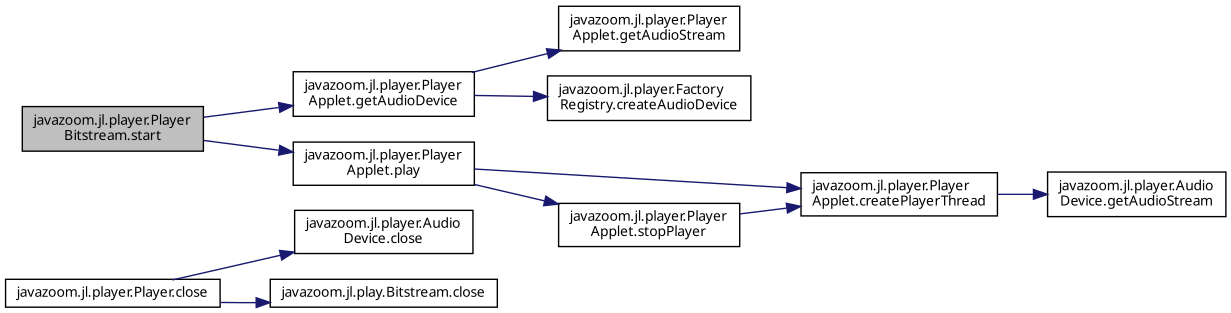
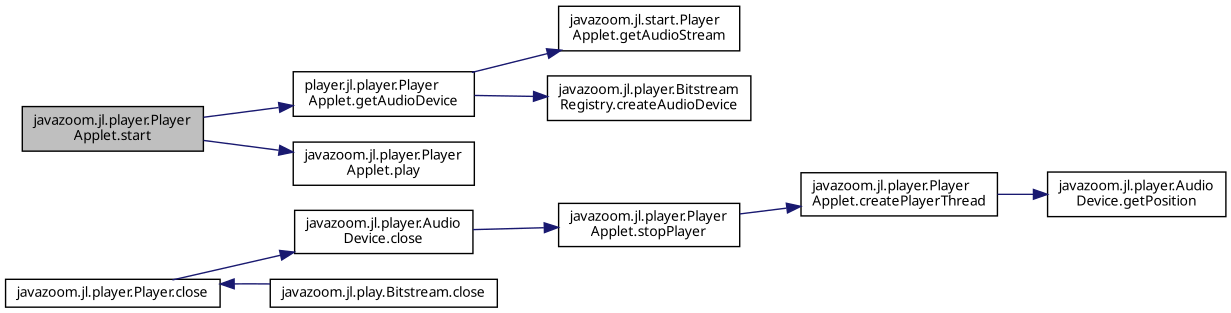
  digraph {
    fontname="Noto Sans"
    rankdir=LR
    node [color=black fillcolor=white fontname="Noto Sans" fontsize=10 shape=record style=filled]
    edge [color=midnightblue fontname="Noto Sans" fontsize=10 labelfontname=Helvetica labelfontsize=10 style=solid]
-   n1 [fillcolor=grey75 fontcolor=black height=0.2 label="javazoom.jl.player.Player\lBitstream.start" width=0.4]
-   n2 [height=0.2 label="javazoom.jl.player.Player\lApplet.getAudioDevice" width=0.4]
+   n1 [fillcolor=grey75 fontcolor=black height=0.2 label="javazoom.jl.player.Player\lApplet.start" width=0.4]
+   n2 [height=0.2 label="player.jl.player.Player\lApplet.getAudioDevice" width=0.4]
    n3 [height=0.2 label="javazoom.jl.player.Player\lApplet.play" width=0.4]
-   n4 [height=0.2 label="javazoom.jl.player.Player\lApplet.getAudioStream" width=0.4]
-   n5 [height=0.2 label="javazoom.jl.player.Factory\lRegistry.createAudioDevice" width=0.4]
+   n4 [height=0.2 label="javazoom.jl.start.Player\lApplet.getAudioStream" width=0.4]
+   n5 [height=0.2 label="javazoom.jl.player.Bitstream\lRegistry.createAudioDevice" width=0.4]
    n6 [height=0.2 label="javazoom.jl.player.Player\lApplet.createPlayerThread" width=0.4]
    n7 [height=0.2 label="javazoom.jl.player.Player\lApplet.stopPlayer" width=0.4]
-   n8 [height=0.2 label="javazoom.jl.player.Audio\lDevice.getAudioStream" width=0.4]
+   n8 [height=0.2 label="javazoom.jl.player.Audio\lDevice.getPosition" width=0.4]
    n9 [height=0.2 label="javazoom.jl.player.Player.close" width=0.4]
    n10 [height=0.2 label="javazoom.jl.player.Audio\lDevice.close" width=0.4]
    n11 [height=0.2 label="javazoom.jl.play.Bitstream.close" width=0.4]
    n1 -> n2
    n1 -> n3
    n2 -> n4
    n2 -> n5
-   n3 -> n6
-   n3 -> n7
+   n10 -> n7
    n6 -> n8
    n7 -> n6
    n9 -> n10
-   n9 -> n11
+   n11 -> n9
  }
